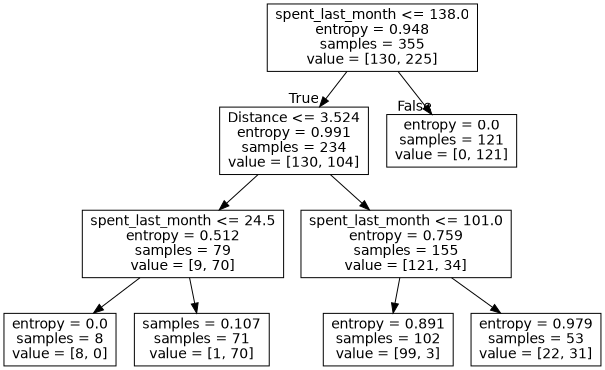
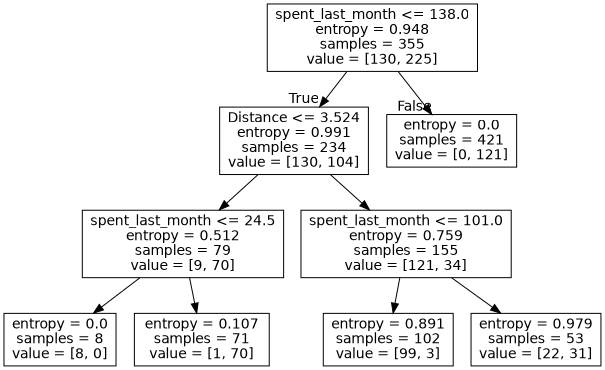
  digraph {
    node [fontname=helvetica shape=box]
    edge [fontname=helvetica]
    n1 [label="spent_last_month <= 138.0\nentropy = 0.948\nsamples = 355\nvalue = [130, 225]"]
    n2 [label="Distance <= 3.524\nentropy = 0.991\nsamples = 234\nvalue = [130, 104]"]
-   n3 [label="entropy = 0.0\nsamples = 121\nvalue = [0, 121]"]
+   n3 [label="entropy = 0.0\nsamples = 421\nvalue = [0, 121]"]
    n4 [label="spent_last_month <= 24.5\nentropy = 0.512\nsamples = 79\nvalue = [9, 70]"]
    n5 [label="spent_last_month <= 101.0\nentropy = 0.759\nsamples = 155\nvalue = [121, 34]"]
    n6 [label="entropy = 0.0\nsamples = 8\nvalue = [8, 0]"]
-   n7 [label="samples = 0.107\nsamples = 71\nvalue = [1, 70]"]
+   n7 [label="entropy = 0.107\nsamples = 71\nvalue = [1, 70]"]
    n8 [label="entropy = 0.891\nsamples = 102\nvalue = [99, 3]"]
    n9 [label="entropy = 0.979\nsamples = 53\nvalue = [22, 31]"]
    n1 -> n2 [headlabel=True labelangle=45 labeldistance=2.5]
    n1 -> n3 [headlabel=False labelangle=-45 labeldistance=2.5]
    n2 -> n4
    n2 -> n5
    n4 -> n6
    n4 -> n7
    n5 -> n8
    n5 -> n9
  }
